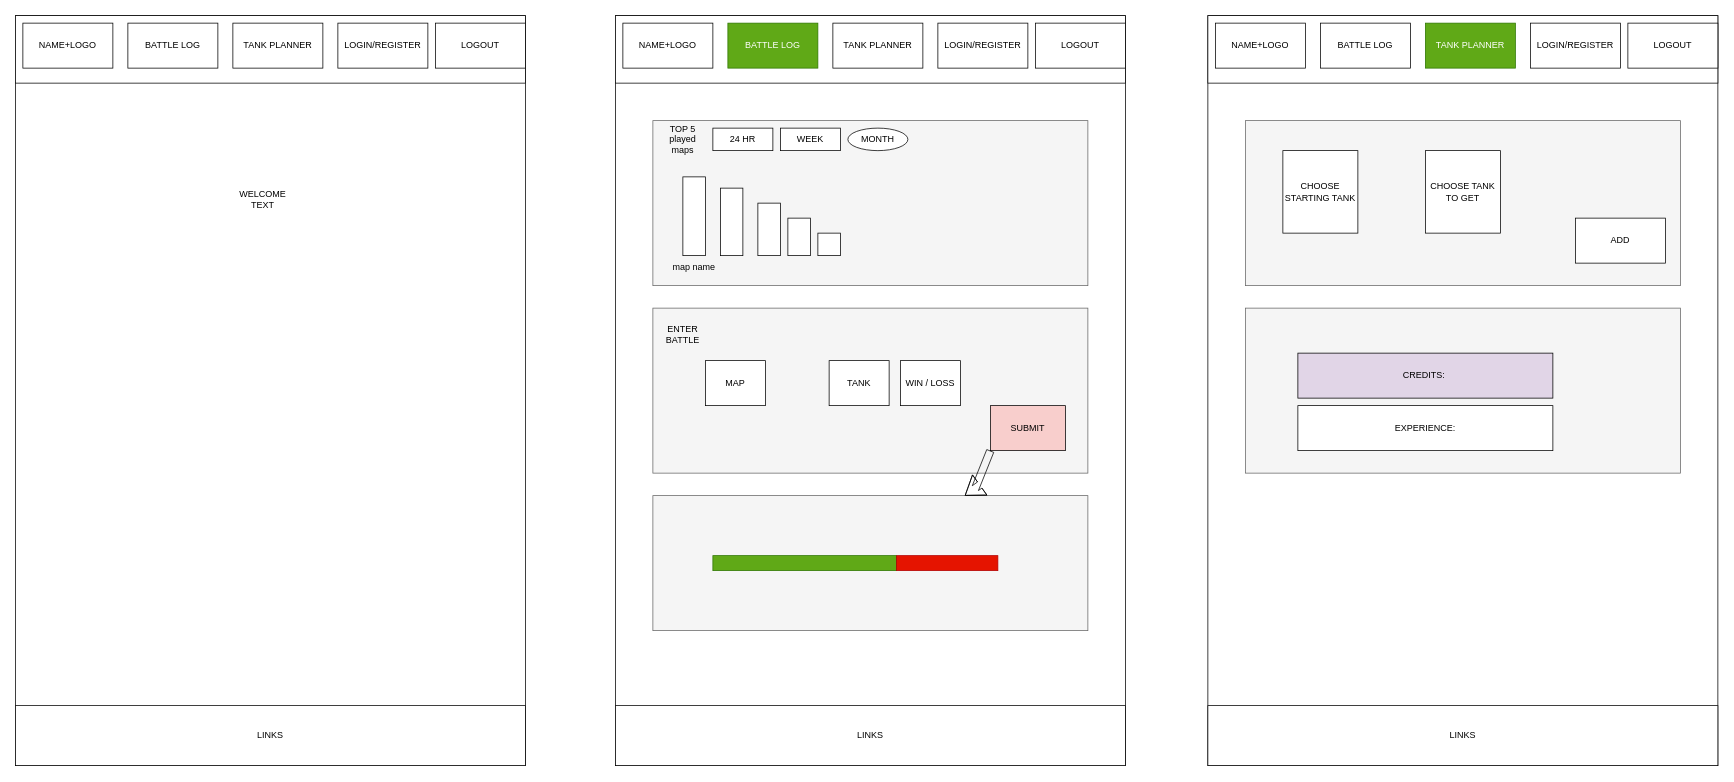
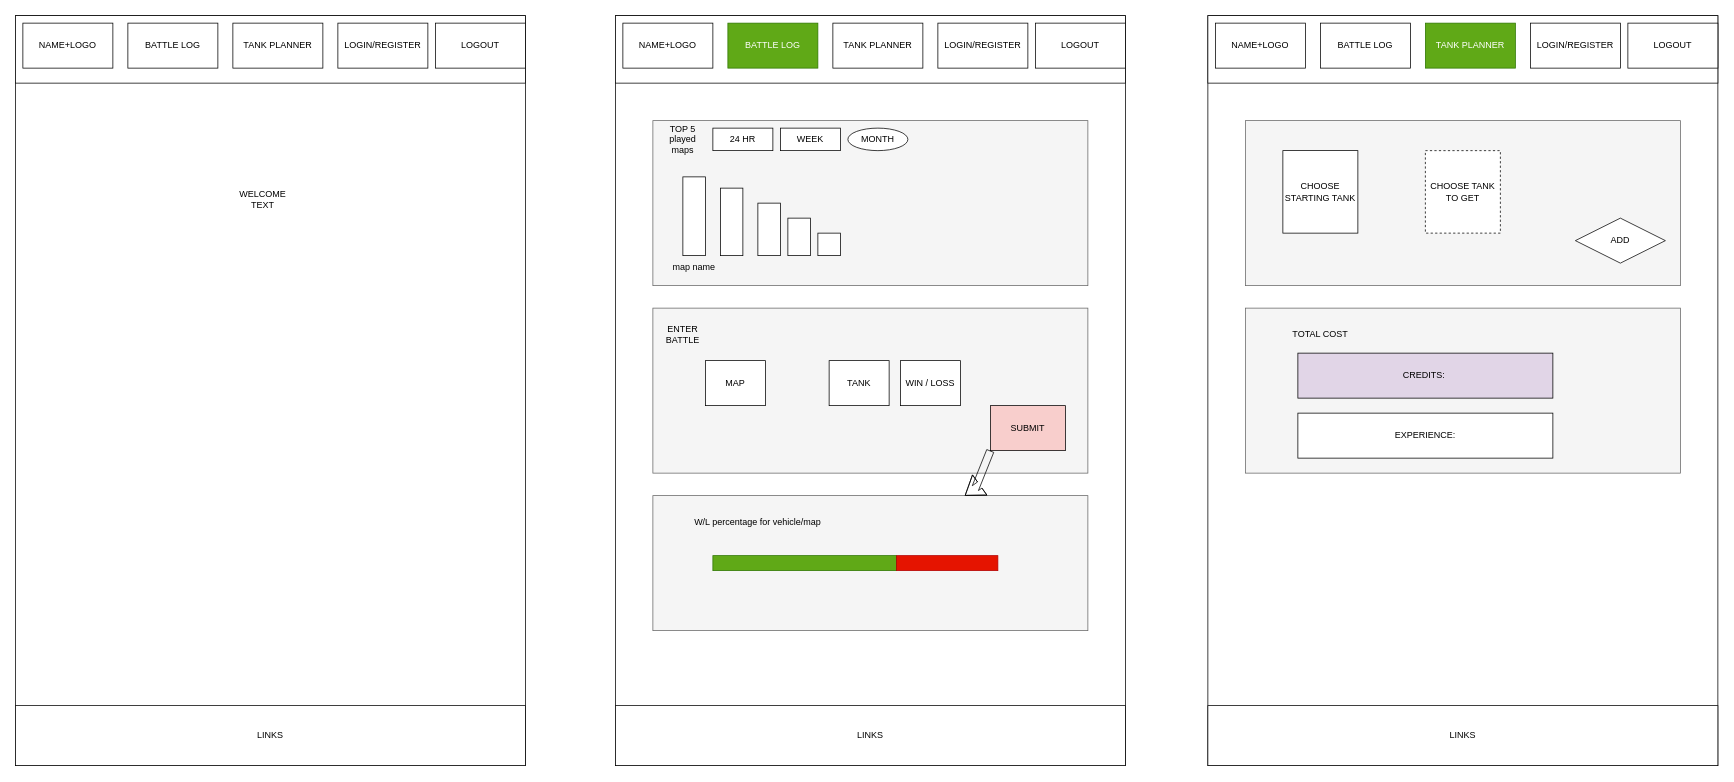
  <mxCell id="0" />
  <mxCell id="1" parent="0" />
  <mxCell id="2" value="" style="rounded=0;whiteSpace=wrap;html=1;" vertex="1" parent="1"><mxGeometry x="20" y="20" width="680" height="1000" as="geometry" /></mxCell>
  <mxCell id="3" value="" style="rounded=0;whiteSpace=wrap;html=1;" vertex="1" parent="1"><mxGeometry x="20" y="20" width="680" height="90" as="geometry" /></mxCell>
  <mxCell id="4" value="NAME+LOGO" style="rounded=0;whiteSpace=wrap;html=1;" vertex="1" parent="1"><mxGeometry x="30" y="30" width="120" height="60" as="geometry" /></mxCell>
  <mxCell id="5" value="BATTLE LOG" style="rounded=0;whiteSpace=wrap;html=1;" vertex="1" parent="1"><mxGeometry x="170" y="30" width="120" height="60" as="geometry" /></mxCell>
  <mxCell id="6" value="TANK PLANNER" style="rounded=0;whiteSpace=wrap;html=1;" vertex="1" parent="1"><mxGeometry x="310" y="30" width="120" height="60" as="geometry" /></mxCell>
  <mxCell id="7" value="LOGIN/REGISTER" style="rounded=0;whiteSpace=wrap;html=1;" vertex="1" parent="1"><mxGeometry x="450" y="30" width="120" height="60" as="geometry" /></mxCell>
  <mxCell id="8" value="LOGOUT" style="rounded=0;whiteSpace=wrap;html=1;" vertex="1" parent="1"><mxGeometry x="580" y="30" width="120" height="60" as="geometry" /></mxCell>
  <mxCell id="9" value="LINKS" style="rounded=0;whiteSpace=wrap;html=1;" vertex="1" parent="1"><mxGeometry x="20" y="940" width="680" height="80" as="geometry" /></mxCell>
  <mxCell id="10" value="WELCOME TEXT" style="text;html=1;align=center;verticalAlign=middle;whiteSpace=wrap;rounded=0;" vertex="1" parent="1"><mxGeometry x="320" y="250" width="60" height="30" as="geometry" /></mxCell>
  <mxCell id="11" value="" style="rounded=0;whiteSpace=wrap;html=1;" vertex="1" parent="1"><mxGeometry x="820" y="20" width="680" height="1000" as="geometry" /></mxCell>
  <mxCell id="12" value="" style="rounded=0;whiteSpace=wrap;html=1;" vertex="1" parent="1"><mxGeometry x="820" y="20" width="680" height="90" as="geometry" /></mxCell>
  <mxCell id="13" value="NAME+LOGO" style="rounded=0;whiteSpace=wrap;html=1;" vertex="1" parent="1"><mxGeometry x="830" y="30" width="120" height="60" as="geometry" /></mxCell>
  <mxCell id="14" value="BATTLE LOG" style="rounded=0;whiteSpace=wrap;html=1;fillColor=#60a917;fontColor=#ffffff;strokeColor=#2D7600;" vertex="1" parent="1"><mxGeometry x="970" y="30" width="120" height="60" as="geometry" /></mxCell>
  <mxCell id="15" value="TANK PLANNER" style="rounded=0;whiteSpace=wrap;html=1;" vertex="1" parent="1"><mxGeometry x="1110" y="30" width="120" height="60" as="geometry" /></mxCell>
  <mxCell id="16" value="LOGIN/REGISTER" style="rounded=0;whiteSpace=wrap;html=1;" vertex="1" parent="1"><mxGeometry x="1250" y="30" width="120" height="60" as="geometry" /></mxCell>
  <mxCell id="17" value="LOGOUT" style="rounded=0;whiteSpace=wrap;html=1;" vertex="1" parent="1"><mxGeometry x="1380" y="30" width="120" height="60" as="geometry" /></mxCell>
  <mxCell id="18" value="LINKS" style="rounded=0;whiteSpace=wrap;html=1;" vertex="1" parent="1"><mxGeometry x="820" y="940" width="680" height="80" as="geometry" /></mxCell>
  <mxCell id="19" value="" style="rounded=0;whiteSpace=wrap;html=1;fillColor=#f5f5f5;fontColor=#333333;strokeColor=#666666;" vertex="1" parent="1"><mxGeometry x="870" y="160" width="580" height="220" as="geometry" /></mxCell>
  <mxCell id="20" value="TOP 5 played maps" style="text;html=1;align=center;verticalAlign=middle;whiteSpace=wrap;rounded=0;" vertex="1" parent="1"><mxGeometry x="880" y="170" width="60" height="30" as="geometry" /></mxCell>
  <mxCell id="21" value="24 HR" style="rounded=0;whiteSpace=wrap;html=1;" vertex="1" parent="1"><mxGeometry x="950" y="170" width="80" height="30" as="geometry" /></mxCell>
  <mxCell id="22" value="WEEK" style="rounded=0;whiteSpace=wrap;html=1;" vertex="1" parent="1"><mxGeometry x="1040" y="170" width="80" height="30" as="geometry" /></mxCell>
  <mxCell id="23" value="MONTH" style="ellipse;whiteSpace=wrap;html=1;" vertex="1" parent="1"><mxGeometry x="1130" y="170" width="80" height="30" as="geometry" /></mxCell>
  <mxCell id="24" value="" style="rounded=0;whiteSpace=wrap;html=1;" vertex="1" parent="1"><mxGeometry x="910" y="235" width="30" height="105" as="geometry" /></mxCell>
  <mxCell id="25" value="" style="rounded=0;whiteSpace=wrap;html=1;" vertex="1" parent="1"><mxGeometry x="960" y="250" width="30" height="90" as="geometry" /></mxCell>
  <mxCell id="26" value="" style="rounded=0;whiteSpace=wrap;html=1;" vertex="1" parent="1"><mxGeometry x="1010" y="270" width="30" height="70" as="geometry" /></mxCell>
  <mxCell id="27" value="" style="rounded=0;whiteSpace=wrap;html=1;" vertex="1" parent="1"><mxGeometry x="1050" y="290" width="30" height="50" as="geometry" /></mxCell>
  <mxCell id="28" value="" style="rounded=0;whiteSpace=wrap;html=1;" vertex="1" parent="1"><mxGeometry x="1090" y="310" width="30" height="30" as="geometry" /></mxCell>
  <mxCell id="29" value="map name" style="text;html=1;align=center;verticalAlign=middle;whiteSpace=wrap;rounded=0;" vertex="1" parent="1"><mxGeometry x="895" y="340" width="60" height="30" as="geometry" /></mxCell>
  <mxCell id="30" value="" style="rounded=0;whiteSpace=wrap;html=1;fillColor=#f5f5f5;strokeColor=#666666;fontColor=#333333;" vertex="1" parent="1"><mxGeometry x="870" y="410" width="580" height="220" as="geometry" /></mxCell>
  <mxCell id="31" value="ENTER BATTLE" style="text;html=1;align=center;verticalAlign=middle;whiteSpace=wrap;rounded=0;" vertex="1" parent="1"><mxGeometry x="880" y="430" width="60" height="30" as="geometry" /></mxCell>
  <mxCell id="32" value="MAP" style="rounded=0;whiteSpace=wrap;html=1;" vertex="1" parent="1"><mxGeometry x="940" y="480" width="80" height="60" as="geometry" /></mxCell>
  <mxCell id="33" value="TANK" style="rounded=0;whiteSpace=wrap;html=1;" vertex="1" parent="1"><mxGeometry x="1105" y="480" width="80" height="60" as="geometry" /></mxCell>
  <mxCell id="34" value="WIN / LOSS" style="rounded=0;whiteSpace=wrap;html=1;" vertex="1" parent="1"><mxGeometry x="1200" y="480" width="80" height="60" as="geometry" /></mxCell>
  <mxCell id="35" value="SUBMIT" style="rounded=0;whiteSpace=wrap;html=1;fillColor=#f8cecc;" vertex="1" parent="1"><mxGeometry x="1320" y="540" width="100" height="60" as="geometry" /></mxCell>
  <mxCell id="36" value="" style="rounded=0;whiteSpace=wrap;html=1;fillColor=#f5f5f5;fontColor=#333333;strokeColor=#666666;" vertex="1" parent="1"><mxGeometry x="870" y="660" width="580" height="180" as="geometry" /></mxCell>
  <mxCell id="37" value="" style="shape=flexArrow;endArrow=classic;html=1;rounded=0;endWidth=22.105;endSize=7.611;exitX=0;exitY=1;exitDx=0;exitDy=0;" edge="1" parent="1" source="35" target="36"><mxGeometry width="50" height="50" relative="1" as="geometry"><mxPoint x="1285" y="690" as="sourcePoint" /><mxPoint x="1326.25" y="690" as="targetPoint" /><Array as="points"><mxPoint x="1300" y="650" /></Array></mxGeometry></mxCell>
  <mxCell id="38" value="" style="rounded=0;whiteSpace=wrap;html=1;fillColor=#60a917;fontColor=#ffffff;strokeColor=#2D7600;" vertex="1" parent="1"><mxGeometry x="950" y="740" width="245" height="20" as="geometry" /></mxCell>
  <mxCell id="39" value="" style="rounded=0;whiteSpace=wrap;html=1;fillColor=#e51400;strokeColor=#B20000;fontColor=#ffffff;" vertex="1" parent="1"><mxGeometry x="1195" y="740" width="135" height="20" as="geometry" /></mxCell>
+ <mxCell id="40" value="W/L percentage for vehicle/map" style="text;html=1;align=center;verticalAlign=middle;whiteSpace=wrap;rounded=0;" vertex="1" parent="1"><mxGeometry x="890" y="680" width="240" height="30" as="geometry" /></mxCell>
  <mxCell id="41" value="" style="rounded=0;whiteSpace=wrap;html=1;" vertex="1" parent="1"><mxGeometry x="1610" y="20" width="680" height="1000" as="geometry" /></mxCell>
  <mxCell id="42" value="" style="rounded=0;whiteSpace=wrap;html=1;" vertex="1" parent="1"><mxGeometry x="1610" y="20" width="680" height="90" as="geometry" /></mxCell>
  <mxCell id="43" value="NAME+LOGO" style="rounded=0;whiteSpace=wrap;html=1;" vertex="1" parent="1"><mxGeometry x="1620" y="30" width="120" height="60" as="geometry" /></mxCell>
  <mxCell id="44" value="BATTLE LOG" style="rounded=0;whiteSpace=wrap;html=1;" vertex="1" parent="1"><mxGeometry x="1760" y="30" width="120" height="60" as="geometry" /></mxCell>
  <mxCell id="45" value="TANK PLANNER" style="rounded=0;whiteSpace=wrap;html=1;fillColor=#60a917;fontColor=#ffffff;strokeColor=#2D7600;" vertex="1" parent="1"><mxGeometry x="1900" y="30" width="120" height="60" as="geometry" /></mxCell>
  <mxCell id="46" value="LOGIN/REGISTER" style="rounded=0;whiteSpace=wrap;html=1;" vertex="1" parent="1"><mxGeometry x="2040" y="30" width="120" height="60" as="geometry" /></mxCell>
  <mxCell id="47" value="LOGOUT" style="rounded=0;whiteSpace=wrap;html=1;" vertex="1" parent="1"><mxGeometry x="2170" y="30" width="120" height="60" as="geometry" /></mxCell>
  <mxCell id="48" value="LINKS" style="rounded=0;whiteSpace=wrap;html=1;" vertex="1" parent="1"><mxGeometry x="1610" y="940" width="680" height="80" as="geometry" /></mxCell>
  <mxCell id="49" value="" style="rounded=0;whiteSpace=wrap;html=1;fillColor=#f5f5f5;fontColor=#333333;strokeColor=#666666;" vertex="1" parent="1"><mxGeometry x="1660" y="160" width="580" height="220" as="geometry" /></mxCell>
  <mxCell id="50" value="CHOOSE STARTING TANK" style="rounded=0;whiteSpace=wrap;html=1;" vertex="1" parent="1"><mxGeometry x="1710" y="200" width="100" height="110" as="geometry" /></mxCell>
- <mxCell id="51" value="CHOOSE TANK TO GET" style="rounded=0;whiteSpace=wrap;html=1;" vertex="1" parent="1"><mxGeometry x="1900" y="200" width="100" height="110" as="geometry" /></mxCell>
- <mxCell id="52" value="ADD" style="rounded=0;whiteSpace=wrap;html=1;" vertex="1" parent="1"><mxGeometry x="2100" y="290" width="120" height="60" as="geometry" /></mxCell>
+ <mxCell id="51" value="CHOOSE TANK TO GET" style="rounded=0;whiteSpace=wrap;html=1;dashed=1;" vertex="1" parent="1"><mxGeometry x="1900" y="200" width="100" height="110" as="geometry" /></mxCell>
+ <mxCell id="52" value="ADD" style="rhombus;whiteSpace=wrap;html=1;" vertex="1" parent="1"><mxGeometry x="2100" y="290" width="120" height="60" as="geometry" /></mxCell>
  <mxCell id="53" value="" style="rounded=0;whiteSpace=wrap;html=1;fillColor=#f5f5f5;fontColor=#333333;strokeColor=#666666;" vertex="1" parent="1"><mxGeometry x="1660" y="410" width="580" height="220" as="geometry" /></mxCell>
+ <mxCell id="54" value="TOTAL COST" style="text;html=1;align=center;verticalAlign=middle;whiteSpace=wrap;rounded=0;" vertex="1" parent="1"><mxGeometry x="1700" y="430" width="120" height="30" as="geometry" /></mxCell>
  <mxCell id="55" value="CREDITS:&amp;nbsp;" style="rounded=0;whiteSpace=wrap;html=1;fillColor=#e1d5e7;" vertex="1" parent="1"><mxGeometry x="1730" y="470" width="340" height="60" as="geometry" /></mxCell>
- <mxCell id="56" value="EXPERIENCE:" style="rounded=0;whiteSpace=wrap;html=1;" vertex="1" parent="1"><mxGeometry x="1730" y="540" width="340" height="60" as="geometry" /></mxCell>
+ <mxCell id="56" value="EXPERIENCE:" style="rounded=0;whiteSpace=wrap;html=1;" vertex="1" parent="1"><mxGeometry x="1730" y="550" width="340" height="60" as="geometry" /></mxCell>
